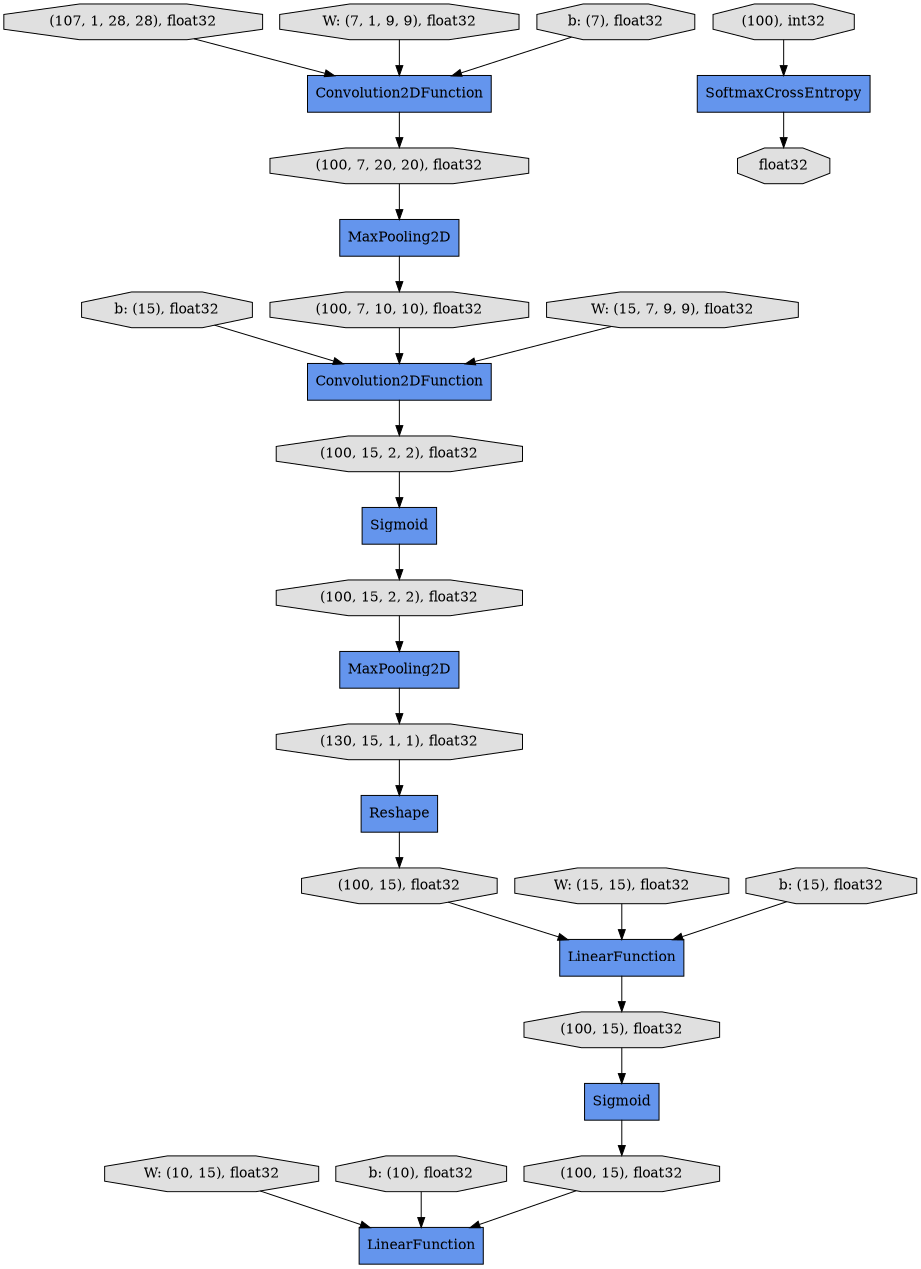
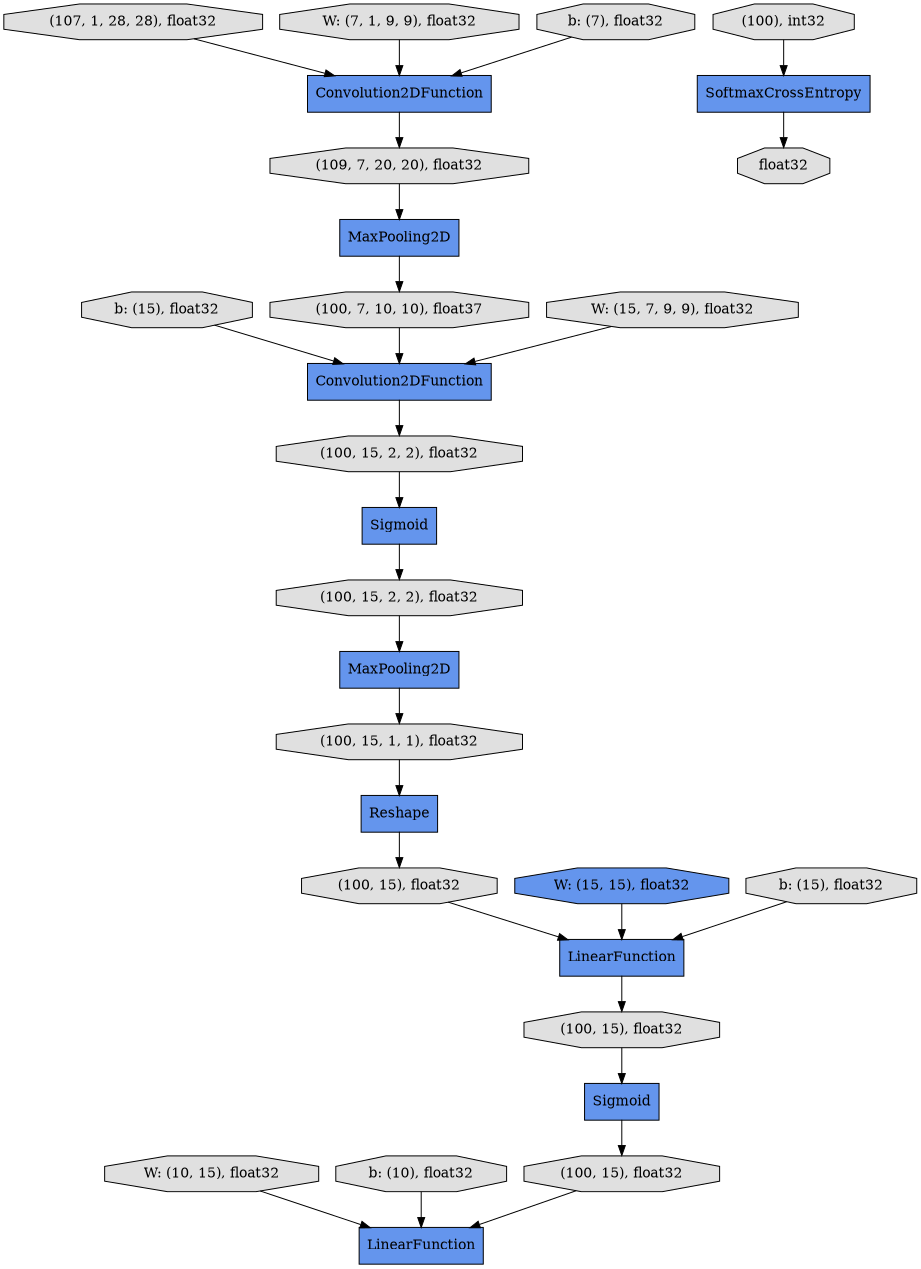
  digraph {
    rankdir=TB
    node [fillcolor="#E0E0E0" shape=octagon style=filled]
    n1 [fillcolor="#6495ED" label=Sigmoid shape=record]
    n2 [label="(100, 15), float32"]
    n3 [fillcolor="#6495ED" label=LinearFunction shape=record]
    n4 [label="b: (15), float32"]
    n5 [fillcolor="#6495ED" label=Convolution2DFunction shape=record]
    n6 [label="(100, 15, 2, 2), float32"]
    n7 [fillcolor="#6495ED" label=Sigmoid shape=record]
    n8 [label="(100, 15, 2, 2), float32"]
    n9 [fillcolor="#6495ED" label=MaxPooling2D shape=record]
    n10 [fillcolor="#6495ED" label=Convolution2DFunction shape=record]
-   n11 [label="(100, 7, 20, 20), float32"]
+   n11 [label="(109, 7, 20, 20), float32"]
    n12 [fillcolor="#6495ED" label=MaxPooling2D shape=record]
-   n13 [label="(100, 7, 10, 10), float32"]
+   n13 [label="(100, 7, 10, 10), float37"]
    n14 [label="(107, 1, 28, 28), float32"]
    n15 [label="(100, 15), float32"]
    n16 [fillcolor="#6495ED" label=LinearFunction shape=record]
    n17 [label="(100, 15), float32"]
-   n18 [label="W: (15, 15), float32"]
+   n18 [fillcolor="#6495ED" label="W: (15, 15), float32"]
    n19 [fillcolor="#6495ED" label=SoftmaxCrossEntropy shape=record]
    n20 [label=float32]
    n21 [label="b: (15), float32"]
    n22 [label="W: (7, 1, 9, 9), float32"]
    n23 [label="(100), int32"]
    n24 [label="W: (10, 15), float32"]
-   n25 [label="(130, 15, 1, 1), float32"]
+   n25 [label="(100, 15, 1, 1), float32"]
    n26 [fillcolor="#6495ED" label=Reshape shape=record]
    n27 [label="b: (7), float32"]
    n28 [label="b: (10), float32"]
    n29 [label="W: (15, 7, 9, 9), float32"]
    n1 -> n2
    n2 -> n3
    n4 -> n5
    n5 -> n6
    n6 -> n7
    n7 -> n8
    n8 -> n9
    n9 -> n25
    n10 -> n11
    n11 -> n12
    n12 -> n13
    n13 -> n5
    n14 -> n10
    n15 -> n16
    n16 -> n17
    n17 -> n1
    n18 -> n16
    n19 -> n20
    n21 -> n16
    n22 -> n10
    n23 -> n19
    n24 -> n3
    n25 -> n26
    n26 -> n15
    n27 -> n10
    n28 -> n3
    n29 -> n5
  }
